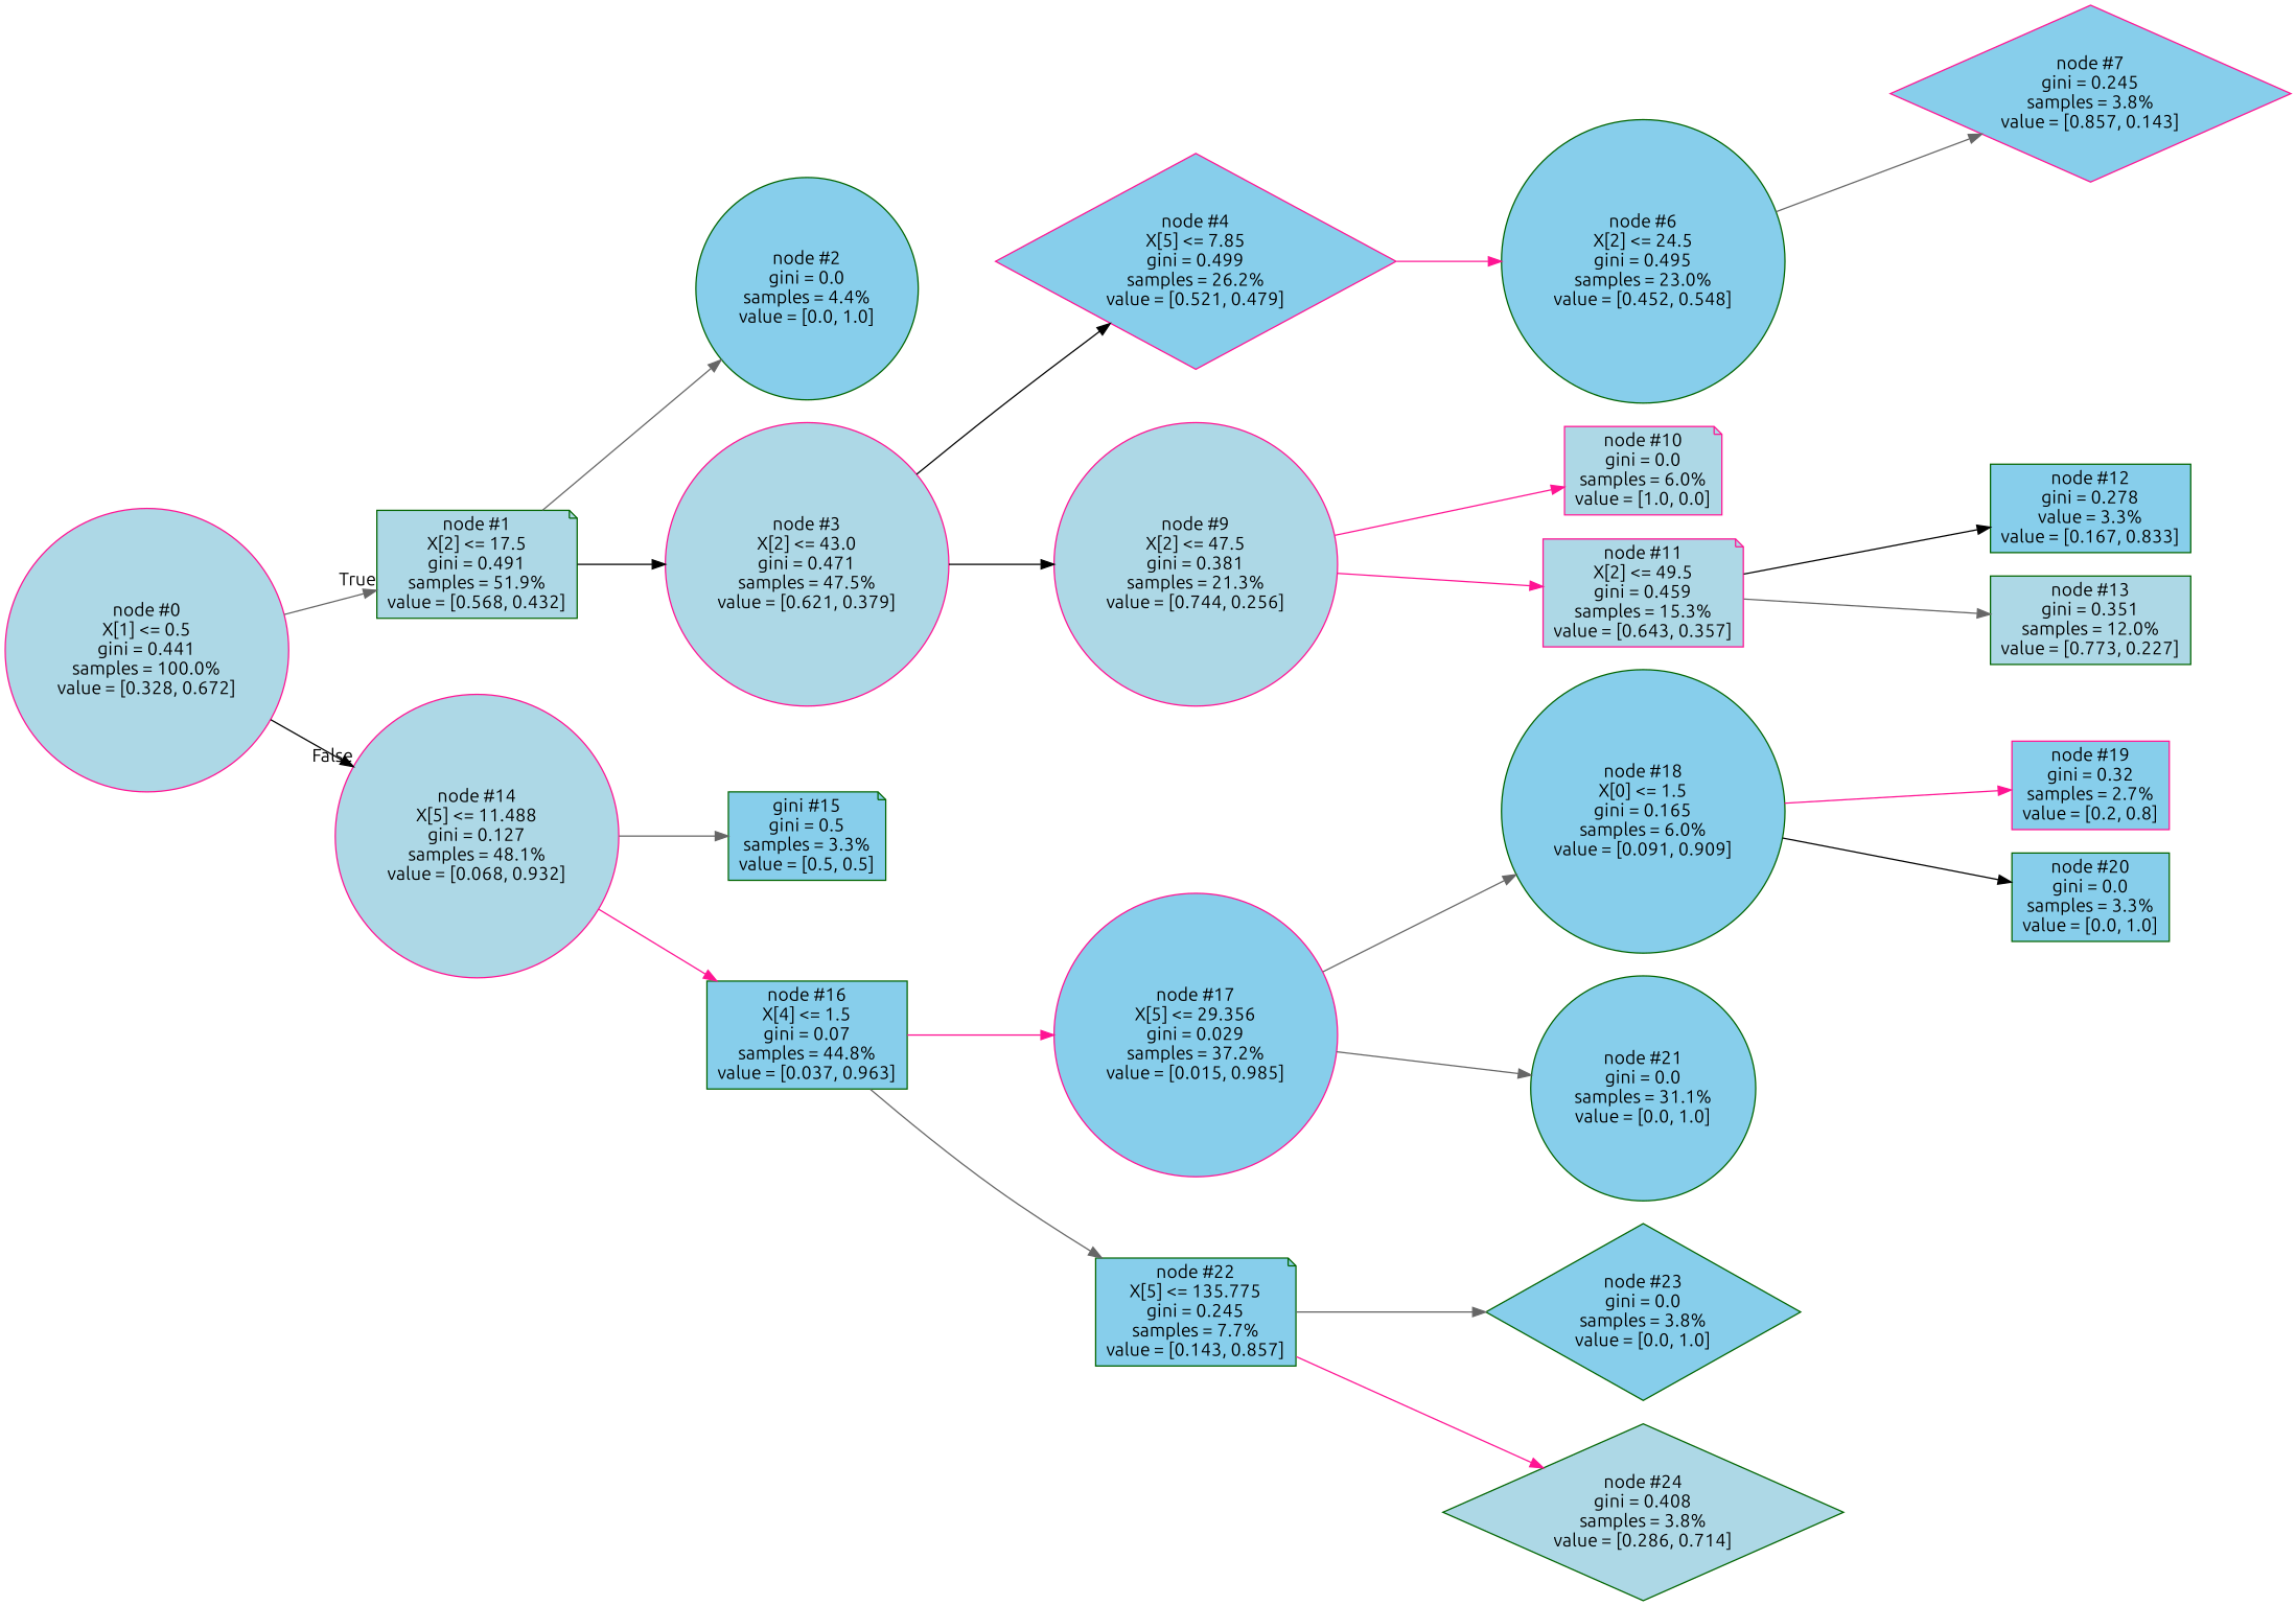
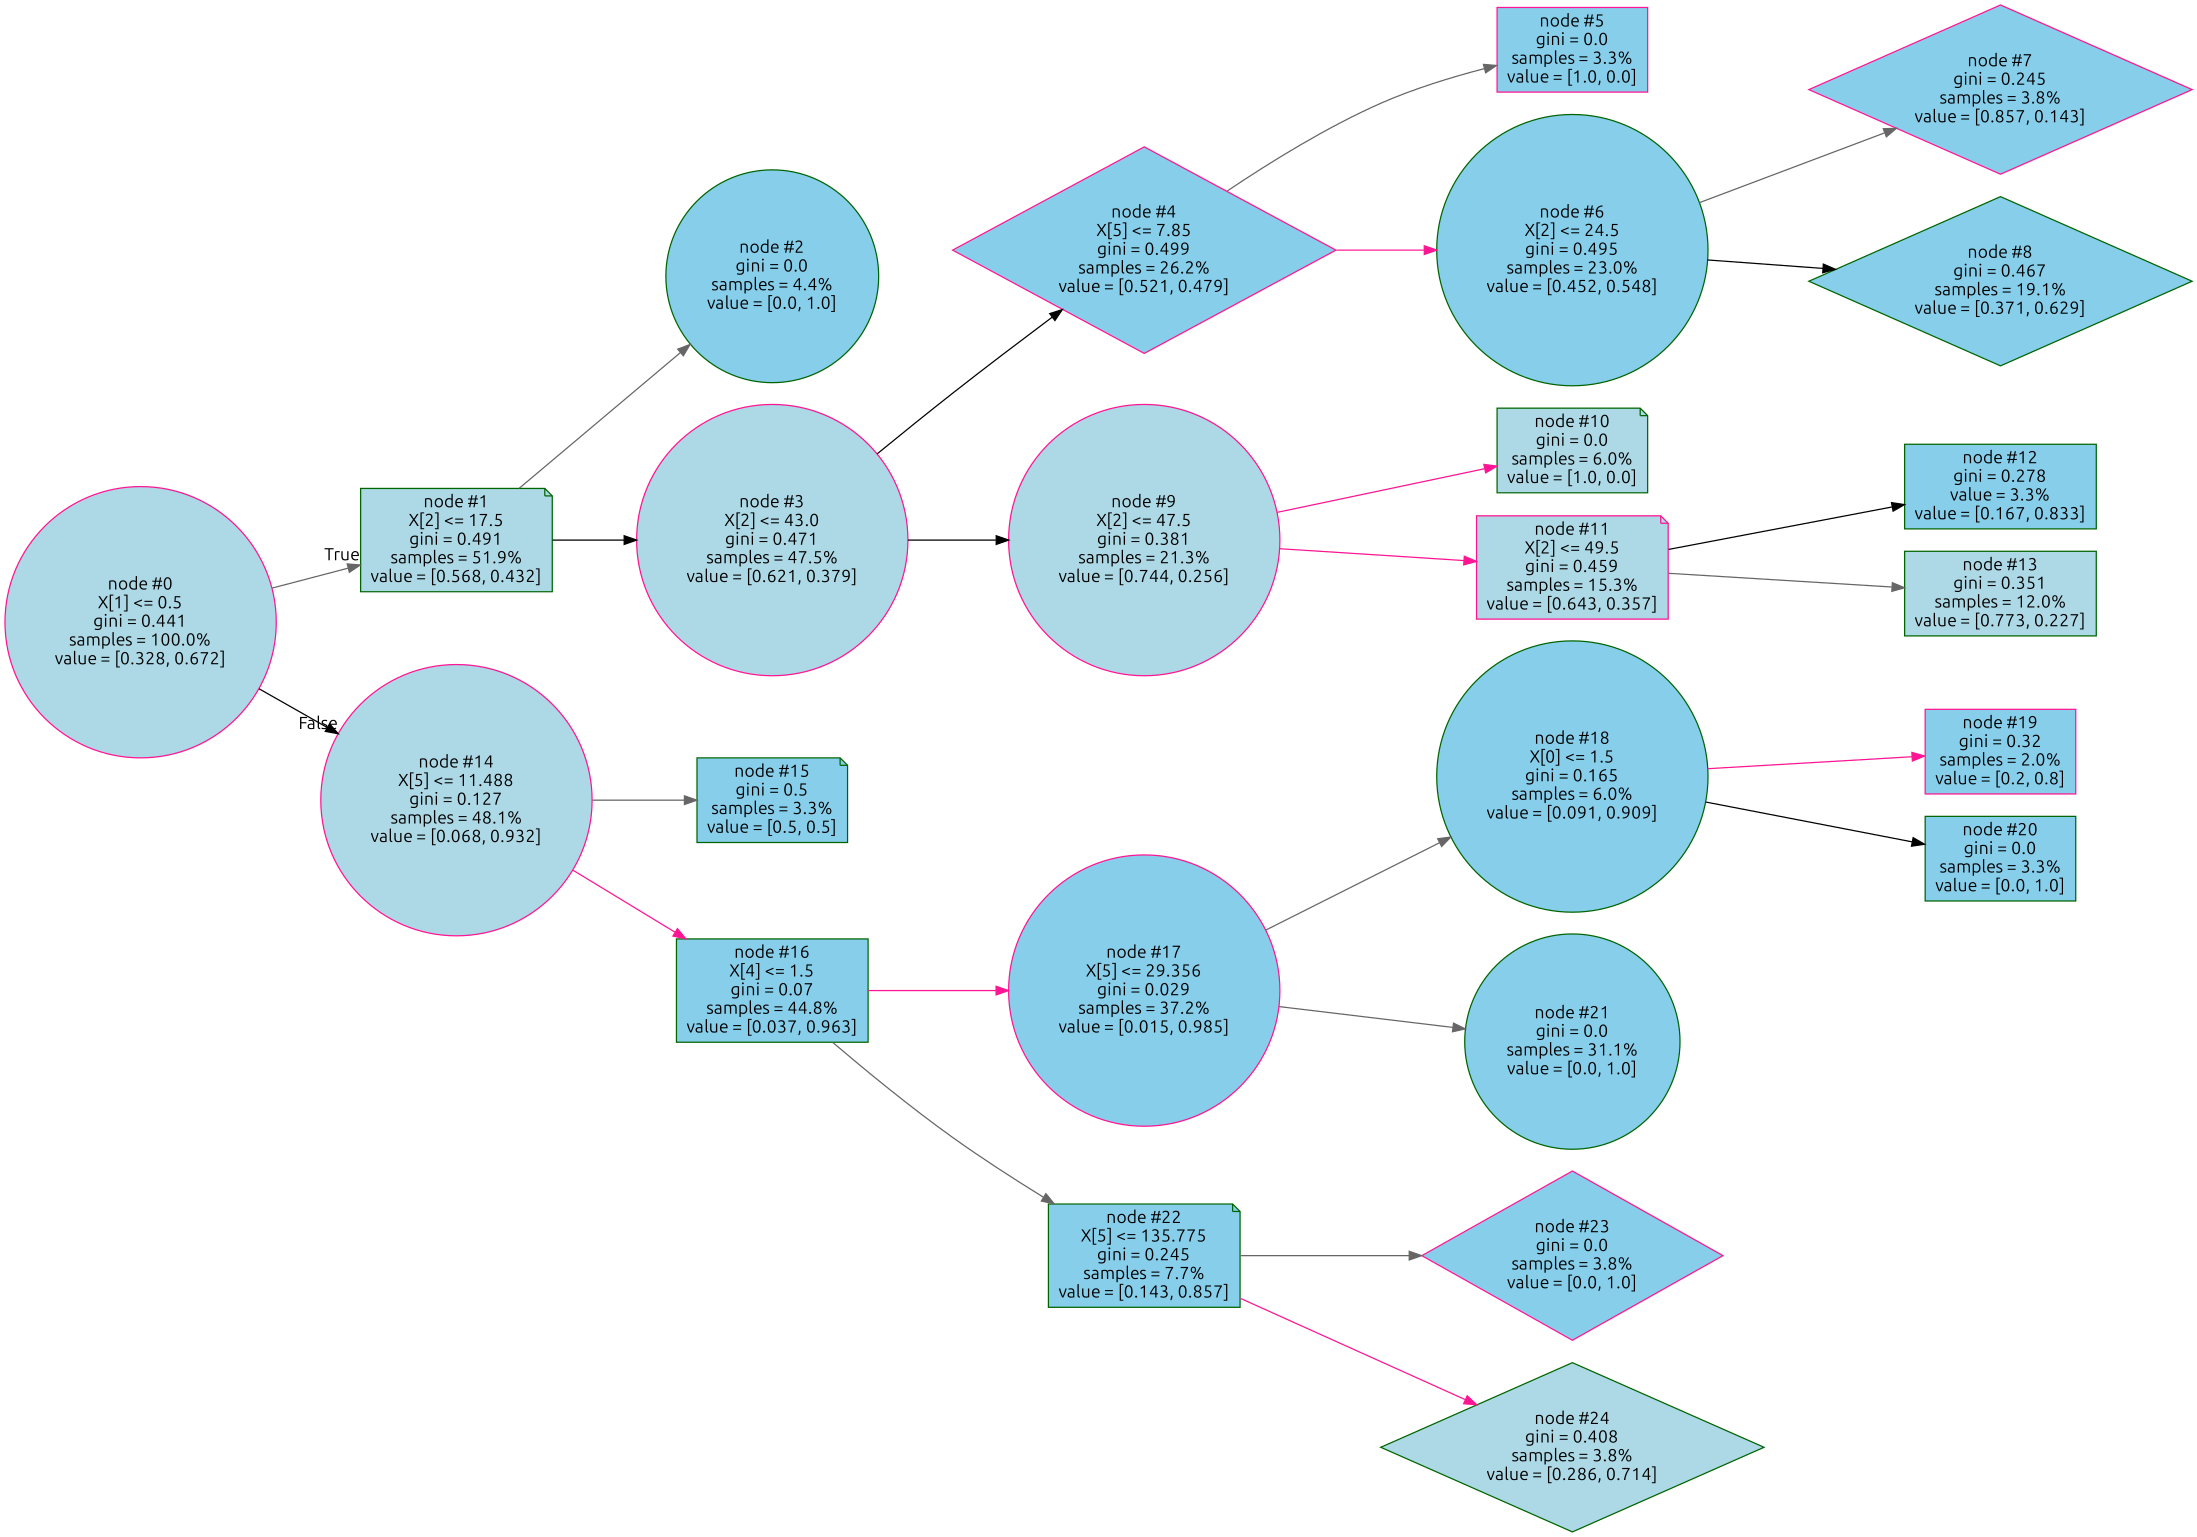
  digraph {
    fontname=Ubuntu
    rankdir=LR
    node [color=darkgreen fillcolor=skyblue fontname=Ubuntu shape=circle style=filled]
    edge [color=gray40 fontname=Ubuntu]
    n1 [color=deeppink fillcolor=lightblue label="node #0\nX[1] <= 0.5\ngini = 0.441\nsamples = 100.0%\nvalue = [0.328, 0.672]"]
    n2 [fillcolor=lightblue label="node #1\nX[2] <= 17.5\ngini = 0.491\nsamples = 51.9%\nvalue = [0.568, 0.432]" shape=note]
    n3 [color=deeppink fillcolor=lightblue label="node #14\nX[5] <= 11.488\ngini = 0.127\nsamples = 48.1%\nvalue = [0.068, 0.932]"]
    n4 [label="node #2\ngini = 0.0\nsamples = 4.4%\nvalue = [0.0, 1.0]"]
    n5 [color=deeppink fillcolor=lightblue label="node #3\nX[2] <= 43.0\ngini = 0.471\nsamples = 47.5%\nvalue = [0.621, 0.379]"]
-   n6 [label="gini #15\ngini = 0.5\nsamples = 3.3%\nvalue = [0.5, 0.5]" shape=note]
+   n6 [label="node #15\ngini = 0.5\nsamples = 3.3%\nvalue = [0.5, 0.5]" shape=note]
    n7 [label="node #16\nX[4] <= 1.5\ngini = 0.07\nsamples = 44.8%\nvalue = [0.037, 0.963]" shape=box]
    n8 [color=deeppink label="node #4\nX[5] <= 7.85\ngini = 0.499\nsamples = 26.2%\nvalue = [0.521, 0.479]" shape=diamond]
    n9 [color=deeppink fillcolor=lightblue label="node #9\nX[2] <= 47.5\ngini = 0.381\nsamples = 21.3%\nvalue = [0.744, 0.256]"]
+   n10 [color=deeppink label="node #5\ngini = 0.0\nsamples = 3.3%\nvalue = [1.0, 0.0]" shape=box]
    n11 [label="node #6\nX[2] <= 24.5\ngini = 0.495\nsamples = 23.0%\nvalue = [0.452, 0.548]"]
-   n12 [color=deeppink fillcolor=lightblue label="node #10\ngini = 0.0\nsamples = 6.0%\nvalue = [1.0, 0.0]" shape=note]
+   n12 [fillcolor=lightblue label="node #10\ngini = 0.0\nsamples = 6.0%\nvalue = [1.0, 0.0]" shape=note]
    n13 [color=deeppink fillcolor=lightblue label="node #11\nX[2] <= 49.5\ngini = 0.459\nsamples = 15.3%\nvalue = [0.643, 0.357]" shape=note]
    n14 [color=deeppink label="node #7\ngini = 0.245\nsamples = 3.8%\nvalue = [0.857, 0.143]" shape=diamond]
+   n15 [label="node #8\ngini = 0.467\nsamples = 19.1%\nvalue = [0.371, 0.629]" shape=diamond]
    n16 [label="node #12\ngini = 0.278\nvalue = 3.3%\nvalue = [0.167, 0.833]" shape=box]
    n17 [fillcolor=lightblue label="node #13\ngini = 0.351\nsamples = 12.0%\nvalue = [0.773, 0.227]" shape=box]
    n18 [color=deeppink label="node #17\nX[5] <= 29.356\ngini = 0.029\nsamples = 37.2%\nvalue = [0.015, 0.985]"]
    n19 [label="node #22\nX[5] <= 135.775\ngini = 0.245\nsamples = 7.7%\nvalue = [0.143, 0.857]" shape=note]
    n20 [label="node #18\nX[0] <= 1.5\ngini = 0.165\nsamples = 6.0%\nvalue = [0.091, 0.909]"]
    n21 [label="node #21\ngini = 0.0\nsamples = 31.1%\nvalue = [0.0, 1.0]"]
-   n22 [label="node #23\ngini = 0.0\nsamples = 3.8%\nvalue = [0.0, 1.0]" shape=diamond]
+   n22 [color=deeppink label="node #23\ngini = 0.0\nsamples = 3.8%\nvalue = [0.0, 1.0]" shape=diamond]
    n23 [fillcolor=lightblue label="node #24\ngini = 0.408\nsamples = 3.8%\nvalue = [0.286, 0.714]" shape=diamond]
-   n24 [color=deeppink label="node #19\ngini = 0.32\nsamples = 2.7%\nvalue = [0.2, 0.8]" shape=box]
+   n24 [color=deeppink label="node #19\ngini = 0.32\nsamples = 2.0%\nvalue = [0.2, 0.8]" shape=box]
    n25 [label="node #20\ngini = 0.0\nsamples = 3.3%\nvalue = [0.0, 1.0]" shape=box]
    n1 -> n2 [headlabel=True labelangle=-45 labeldistance=2.5]
    n1 -> n3 [color=black headlabel=False labelangle=45 labeldistance=2.5]
    n2 -> n4
    n2 -> n5 [color=black]
    n3 -> n6
    n3 -> n7 [color=deeppink]
    n5 -> n8 [color=black]
    n5 -> n9 [color=black]
    n7 -> n18 [color=deeppink]
    n7 -> n19
+   n8 -> n10
    n8 -> n11 [color=deeppink]
    n9 -> n12 [color=deeppink]
    n9 -> n13 [color=deeppink]
    n11 -> n14
+   n11 -> n15 [color=black]
    n13 -> n16 [color=black]
    n13 -> n17
    n18 -> n20
    n18 -> n21
    n19 -> n22
    n19 -> n23 [color=deeppink]
    n20 -> n24 [color=deeppink]
    n20 -> n25 [color=black]
  }
